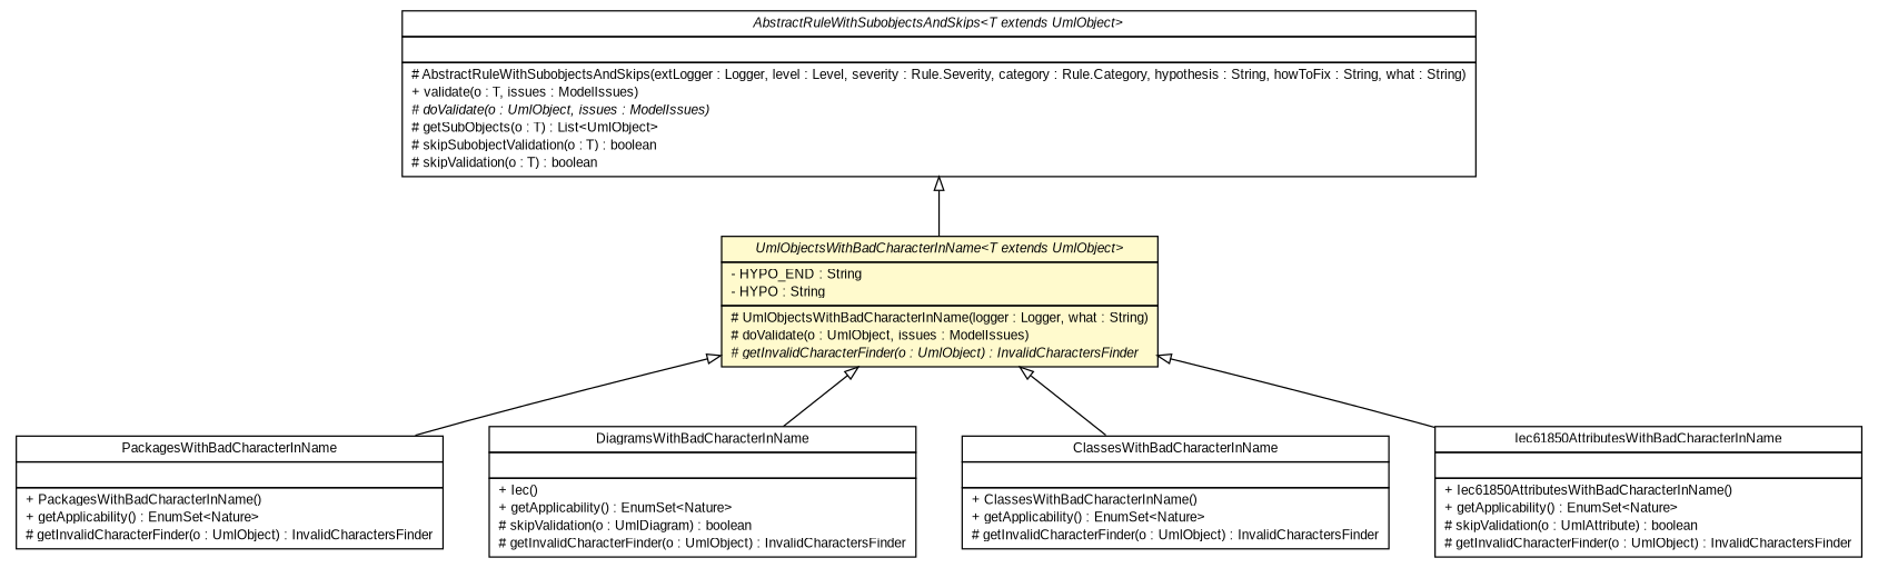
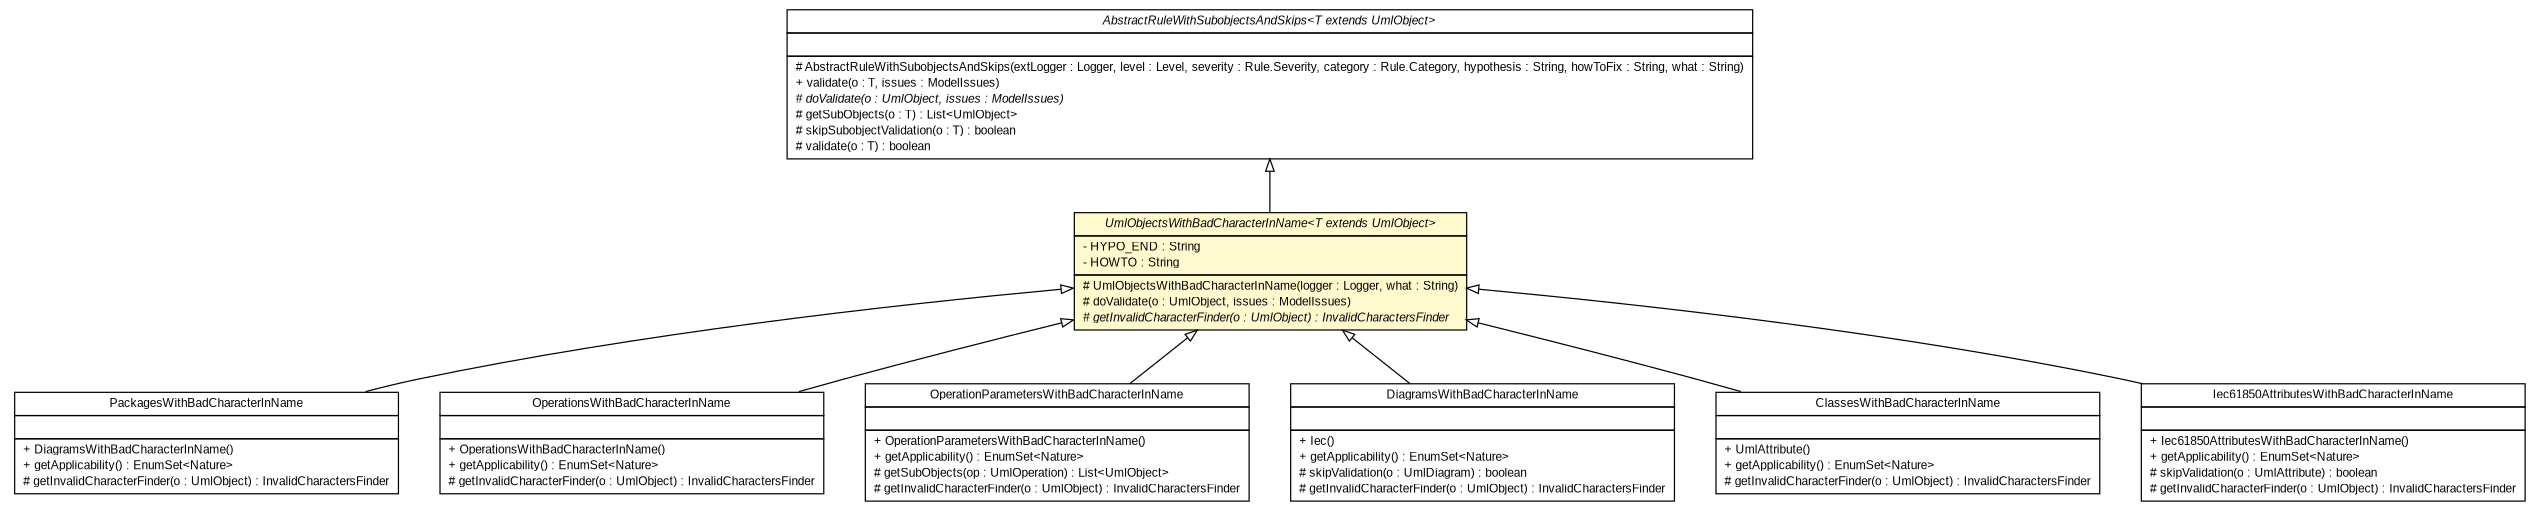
  digraph {
    nodesep=0.25
    ranksep=0.5
    node [fontcolor=black fontname=arial fontsize=10.0 shape=plaintext]
    edge [arrowtail=empty dir=back fontname=arial fontsize=10 headport=p labelfontname=arial labelfontsize=10 tailport=p]
-   n1 [label=<<table title="org.tanjakostic.jcleancim.validation.PackageValidator.PackagesWithBadCharacterInName" border="0" cellborder="1" cellspacing="0" cellpadding="2" port="p" href="./PackageValidator.PackagesWithBadCharacterInName.html"> 		<tr><td><table border="0" cellspacing="0" cellpadding="1"> <tr><td align="center" balign="center"> PackagesWithBadCharacterInName </td></tr> 		</table></td></tr> 		<tr><td><table border="0" cellspacing="0" cellpadding="1"> <tr><td align="left" balign="left">  </td></tr> 		</table></td></tr> 		<tr><td><table border="0" cellspacing="0" cellpadding="1"> <tr><td align="left" balign="left"> + PackagesWithBadCharacterInName() </td></tr> <tr><td align="left" balign="left"> + getApplicability() : EnumSet&lt;Nature&gt; </td></tr> <tr><td align="left" balign="left"> # getInvalidCharacterFinder(o : UmlObject) : InvalidCharactersFinder </td></tr> 		</table></td></tr> 		</table>>]
+   n1 [label=<<table title="org.tanjakostic.jcleancim.validation.PackageValidator.PackagesWithBadCharacterInName" border="0" cellborder="1" cellspacing="0" cellpadding="2" port="p" href="./PackageValidator.PackagesWithBadCharacterInName.html"> 		<tr><td><table border="0" cellspacing="0" cellpadding="1"> <tr><td align="center" balign="center"> PackagesWithBadCharacterInName </td></tr> 		</table></td></tr> 		<tr><td><table border="0" cellspacing="0" cellpadding="1"> <tr><td align="left" balign="left">  </td></tr> 		</table></td></tr> 		<tr><td><table border="0" cellspacing="0" cellpadding="1"> <tr><td align="left" balign="left"> + DiagramsWithBadCharacterInName() </td></tr> <tr><td align="left" balign="left"> + getApplicability() : EnumSet&lt;Nature&gt; </td></tr> <tr><td align="left" balign="left"> # getInvalidCharacterFinder(o : UmlObject) : InvalidCharactersFinder </td></tr> 		</table></td></tr> 		</table>>]
+   n2 [label=<<table title="org.tanjakostic.jcleancim.validation.OperationValidator.OperationsWithBadCharacterInName" border="0" cellborder="1" cellspacing="0" cellpadding="2" port="p" href="./OperationValidator.OperationsWithBadCharacterInName.html"> 		<tr><td><table border="0" cellspacing="0" cellpadding="1"> <tr><td align="center" balign="center"> OperationsWithBadCharacterInName </td></tr> 		</table></td></tr> 		<tr><td><table border="0" cellspacing="0" cellpadding="1"> <tr><td align="left" balign="left">  </td></tr> 		</table></td></tr> 		<tr><td><table border="0" cellspacing="0" cellpadding="1"> <tr><td align="left" balign="left"> + OperationsWithBadCharacterInName() </td></tr> <tr><td align="left" balign="left"> + getApplicability() : EnumSet&lt;Nature&gt; </td></tr> <tr><td align="left" balign="left"> # getInvalidCharacterFinder(o : UmlObject) : InvalidCharactersFinder </td></tr> 		</table></td></tr> 		</table>>]
+   n3 [label=<<table title="org.tanjakostic.jcleancim.validation.OperationValidator.OperationParametersWithBadCharacterInName" border="0" cellborder="1" cellspacing="0" cellpadding="2" port="p" href="./OperationValidator.OperationParametersWithBadCharacterInName.html"> 		<tr><td><table border="0" cellspacing="0" cellpadding="1"> <tr><td align="center" balign="center"> OperationParametersWithBadCharacterInName </td></tr> 		</table></td></tr> 		<tr><td><table border="0" cellspacing="0" cellpadding="1"> <tr><td align="left" balign="left">  </td></tr> 		</table></td></tr> 		<tr><td><table border="0" cellspacing="0" cellpadding="1"> <tr><td align="left" balign="left"> + OperationParametersWithBadCharacterInName() </td></tr> <tr><td align="left" balign="left"> + getApplicability() : EnumSet&lt;Nature&gt; </td></tr> <tr><td align="left" balign="left"> # getSubObjects(op : UmlOperation) : List&lt;UmlObject&gt; </td></tr> <tr><td align="left" balign="left"> # getInvalidCharacterFinder(o : UmlObject) : InvalidCharactersFinder </td></tr> 		</table></td></tr> 		</table>>]
    n4 [label=<<table title="org.tanjakostic.jcleancim.validation.DiagramValidator.DiagramsWithBadCharacterInName" border="0" cellborder="1" cellspacing="0" cellpadding="2" port="p" href="./DiagramValidator.DiagramsWithBadCharacterInName.html"> 		<tr><td><table border="0" cellspacing="0" cellpadding="1"> <tr><td align="center" balign="center"> DiagramsWithBadCharacterInName </td></tr> 		</table></td></tr> 		<tr><td><table border="0" cellspacing="0" cellpadding="1"> <tr><td align="left" balign="left">  </td></tr> 		</table></td></tr> 		<tr><td><table border="0" cellspacing="0" cellpadding="1"> <tr><td align="left" balign="left"> + Iec() </td></tr> <tr><td align="left" balign="left"> + getApplicability() : EnumSet&lt;Nature&gt; </td></tr> <tr><td align="left" balign="left"> # skipValidation(o : UmlDiagram) : boolean </td></tr> <tr><td align="left" balign="left"> # getInvalidCharacterFinder(o : UmlObject) : InvalidCharactersFinder </td></tr> 		</table></td></tr> 		</table>>]
-   n5 [label=<<table title="org.tanjakostic.jcleancim.validation.ClassValidator.ClassesWithBadCharacterInName" border="0" cellborder="1" cellspacing="0" cellpadding="2" port="p" href="./ClassValidator.ClassesWithBadCharacterInName.html"> 		<tr><td><table border="0" cellspacing="0" cellpadding="1"> <tr><td align="center" balign="center"> ClassesWithBadCharacterInName </td></tr> 		</table></td></tr> 		<tr><td><table border="0" cellspacing="0" cellpadding="1"> <tr><td align="left" balign="left">  </td></tr> 		</table></td></tr> 		<tr><td><table border="0" cellspacing="0" cellpadding="1"> <tr><td align="left" balign="left"> + ClassesWithBadCharacterInName() </td></tr> <tr><td align="left" balign="left"> + getApplicability() : EnumSet&lt;Nature&gt; </td></tr> <tr><td align="left" balign="left"> # getInvalidCharacterFinder(o : UmlObject) : InvalidCharactersFinder </td></tr> 		</table></td></tr> 		</table>>]
+   n5 [label=<<table title="org.tanjakostic.jcleancim.validation.ClassValidator.ClassesWithBadCharacterInName" border="0" cellborder="1" cellspacing="0" cellpadding="2" port="p" href="./ClassValidator.ClassesWithBadCharacterInName.html"> 		<tr><td><table border="0" cellspacing="0" cellpadding="1"> <tr><td align="center" balign="center"> ClassesWithBadCharacterInName </td></tr> 		</table></td></tr> 		<tr><td><table border="0" cellspacing="0" cellpadding="1"> <tr><td align="left" balign="left">  </td></tr> 		</table></td></tr> 		<tr><td><table border="0" cellspacing="0" cellpadding="1"> <tr><td align="left" balign="left"> + UmlAttribute() </td></tr> <tr><td align="left" balign="left"> + getApplicability() : EnumSet&lt;Nature&gt; </td></tr> <tr><td align="left" balign="left"> # getInvalidCharacterFinder(o : UmlObject) : InvalidCharactersFinder </td></tr> 		</table></td></tr> 		</table>>]
    n6 [label=<<table title="org.tanjakostic.jcleancim.validation.AttributeValidator.Iec61850AttributesWithBadCharacterInName" border="0" cellborder="1" cellspacing="0" cellpadding="2" port="p" href="./AttributeValidator.Iec61850AttributesWithBadCharacterInName.html"> 		<tr><td><table border="0" cellspacing="0" cellpadding="1"> <tr><td align="center" balign="center"> Iec61850AttributesWithBadCharacterInName </td></tr> 		</table></td></tr> 		<tr><td><table border="0" cellspacing="0" cellpadding="1"> <tr><td align="left" balign="left">  </td></tr> 		</table></td></tr> 		<tr><td><table border="0" cellspacing="0" cellpadding="1"> <tr><td align="left" balign="left"> + Iec61850AttributesWithBadCharacterInName() </td></tr> <tr><td align="left" balign="left"> + getApplicability() : EnumSet&lt;Nature&gt; </td></tr> <tr><td align="left" balign="left"> # skipValidation(o : UmlAttribute) : boolean </td></tr> <tr><td align="left" balign="left"> # getInvalidCharacterFinder(o : UmlObject) : InvalidCharactersFinder </td></tr> 		</table></td></tr> 		</table>>]
-   n7 [label=<<table title="org.tanjakostic.jcleancim.validation.AbstractRule.AbstractRuleWithSubobjectsAndSkips" border="0" cellborder="1" cellspacing="0" cellpadding="2" port="p" href="./AbstractRule.AbstractRuleWithSubobjectsAndSkips.html"> 		<tr><td><table border="0" cellspacing="0" cellpadding="1"> <tr><td align="center" balign="center"><font face="Arial Italic"> AbstractRuleWithSubobjectsAndSkips&lt;T extends UmlObject&gt; </font></td></tr> 		</table></td></tr> 		<tr><td><table border="0" cellspacing="0" cellpadding="1"> <tr><td align="left" balign="left">  </td></tr> 		</table></td></tr> 		<tr><td><table border="0" cellspacing="0" cellpadding="1"> <tr><td align="left" balign="left"> # AbstractRuleWithSubobjectsAndSkips(extLogger : Logger, level : Level, severity : Rule.Severity, category : Rule.Category, hypothesis : String, howToFix : String, what : String) </td></tr> <tr><td align="left" balign="left"> + validate(o : T, issues : ModelIssues) </td></tr> <tr><td align="left" balign="left"><font face="Arial Italic" point-size="10.0"> # doValidate(o : UmlObject, issues : ModelIssues) </font></td></tr> <tr><td align="left" balign="left"> # getSubObjects(o : T) : List&lt;UmlObject&gt; </td></tr> <tr><td align="left" balign="left"> # skipSubobjectValidation(o : T) : boolean </td></tr> <tr><td align="left" balign="left"> # skipValidation(o : T) : boolean </td></tr> 		</table></td></tr> 		</table>>]
-   n8 [label=<<table title="org.tanjakostic.jcleancim.validation.AbstractRule.UmlObjectsWithBadCharacterInName" border="0" cellborder="1" cellspacing="0" cellpadding="2" port="p" bgcolor="lemonChiffon" href="./AbstractRule.UmlObjectsWithBadCharacterInName.html"> 		<tr><td><table border="0" cellspacing="0" cellpadding="1"> <tr><td align="center" balign="center"><font face="Arial Italic"> UmlObjectsWithBadCharacterInName&lt;T extends UmlObject&gt; </font></td></tr> 		</table></td></tr> 		<tr><td><table border="0" cellspacing="0" cellpadding="1"> <tr><td align="left" balign="left"> - HYPO_END : String </td></tr> <tr><td align="left" balign="left"> - HYPO : String </td></tr> 		</table></td></tr> 		<tr><td><table border="0" cellspacing="0" cellpadding="1"> <tr><td align="left" balign="left"> # UmlObjectsWithBadCharacterInName(logger : Logger, what : String) </td></tr> <tr><td align="left" balign="left"> # doValidate(o : UmlObject, issues : ModelIssues) </td></tr> <tr><td align="left" balign="left"><font face="Arial Italic" point-size="10.0"> # getInvalidCharacterFinder(o : UmlObject) : InvalidCharactersFinder </font></td></tr> 		</table></td></tr> 		</table>>]
+   n7 [label=<<table title="org.tanjakostic.jcleancim.validation.AbstractRule.AbstractRuleWithSubobjectsAndSkips" border="0" cellborder="1" cellspacing="0" cellpadding="2" port="p" href="./AbstractRule.AbstractRuleWithSubobjectsAndSkips.html"> 		<tr><td><table border="0" cellspacing="0" cellpadding="1"> <tr><td align="center" balign="center"><font face="Arial Italic"> AbstractRuleWithSubobjectsAndSkips&lt;T extends UmlObject&gt; </font></td></tr> 		</table></td></tr> 		<tr><td><table border="0" cellspacing="0" cellpadding="1"> <tr><td align="left" balign="left">  </td></tr> 		</table></td></tr> 		<tr><td><table border="0" cellspacing="0" cellpadding="1"> <tr><td align="left" balign="left"> # AbstractRuleWithSubobjectsAndSkips(extLogger : Logger, level : Level, severity : Rule.Severity, category : Rule.Category, hypothesis : String, howToFix : String, what : String) </td></tr> <tr><td align="left" balign="left"> + validate(o : T, issues : ModelIssues) </td></tr> <tr><td align="left" balign="left"><font face="Arial Italic" point-size="10.0"> # doValidate(o : UmlObject, issues : ModelIssues) </font></td></tr> <tr><td align="left" balign="left"> # getSubObjects(o : T) : List&lt;UmlObject&gt; </td></tr> <tr><td align="left" balign="left"> # skipSubobjectValidation(o : T) : boolean </td></tr> <tr><td align="left" balign="left"> # validate(o : T) : boolean </td></tr> 		</table></td></tr> 		</table>>]
+   n8 [label=<<table title="org.tanjakostic.jcleancim.validation.AbstractRule.UmlObjectsWithBadCharacterInName" border="0" cellborder="1" cellspacing="0" cellpadding="2" port="p" bgcolor="lemonChiffon" href="./AbstractRule.UmlObjectsWithBadCharacterInName.html"> 		<tr><td><table border="0" cellspacing="0" cellpadding="1"> <tr><td align="center" balign="center"><font face="Arial Italic"> UmlObjectsWithBadCharacterInName&lt;T extends UmlObject&gt; </font></td></tr> 		</table></td></tr> 		<tr><td><table border="0" cellspacing="0" cellpadding="1"> <tr><td align="left" balign="left"> - HYPO_END : String </td></tr> <tr><td align="left" balign="left"> - HOWTO : String </td></tr> 		</table></td></tr> 		<tr><td><table border="0" cellspacing="0" cellpadding="1"> <tr><td align="left" balign="left"> # UmlObjectsWithBadCharacterInName(logger : Logger, what : String) </td></tr> <tr><td align="left" balign="left"> # doValidate(o : UmlObject, issues : ModelIssues) </td></tr> <tr><td align="left" balign="left"><font face="Arial Italic" point-size="10.0"> # getInvalidCharacterFinder(o : UmlObject) : InvalidCharactersFinder </font></td></tr> 		</table></td></tr> 		</table>>]
    n7 -> n8
    n8 -> n1
+   n8 -> n2
+   n8 -> n3
    n8 -> n4
    n8 -> n5
    n8 -> n6
  }
